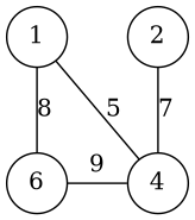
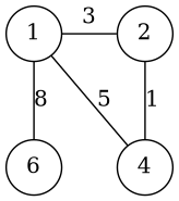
  graph {
    node [shape=circle]
    n1 [label=6]
    4
    1
    2
    subgraph sub_1 {
      rank=same
      n1
      4
    }
    subgraph sub_2 {
      rank=same
      1
      2
    }
-   n1 -- 4 [label=9]
    1 -- n1 [label=8]
    1 -- 4 [label=5]
-   2 -- 4 [label=7]
+   1 -- 2 [label=3]
+   2 -- 4 [label=1]
  }
